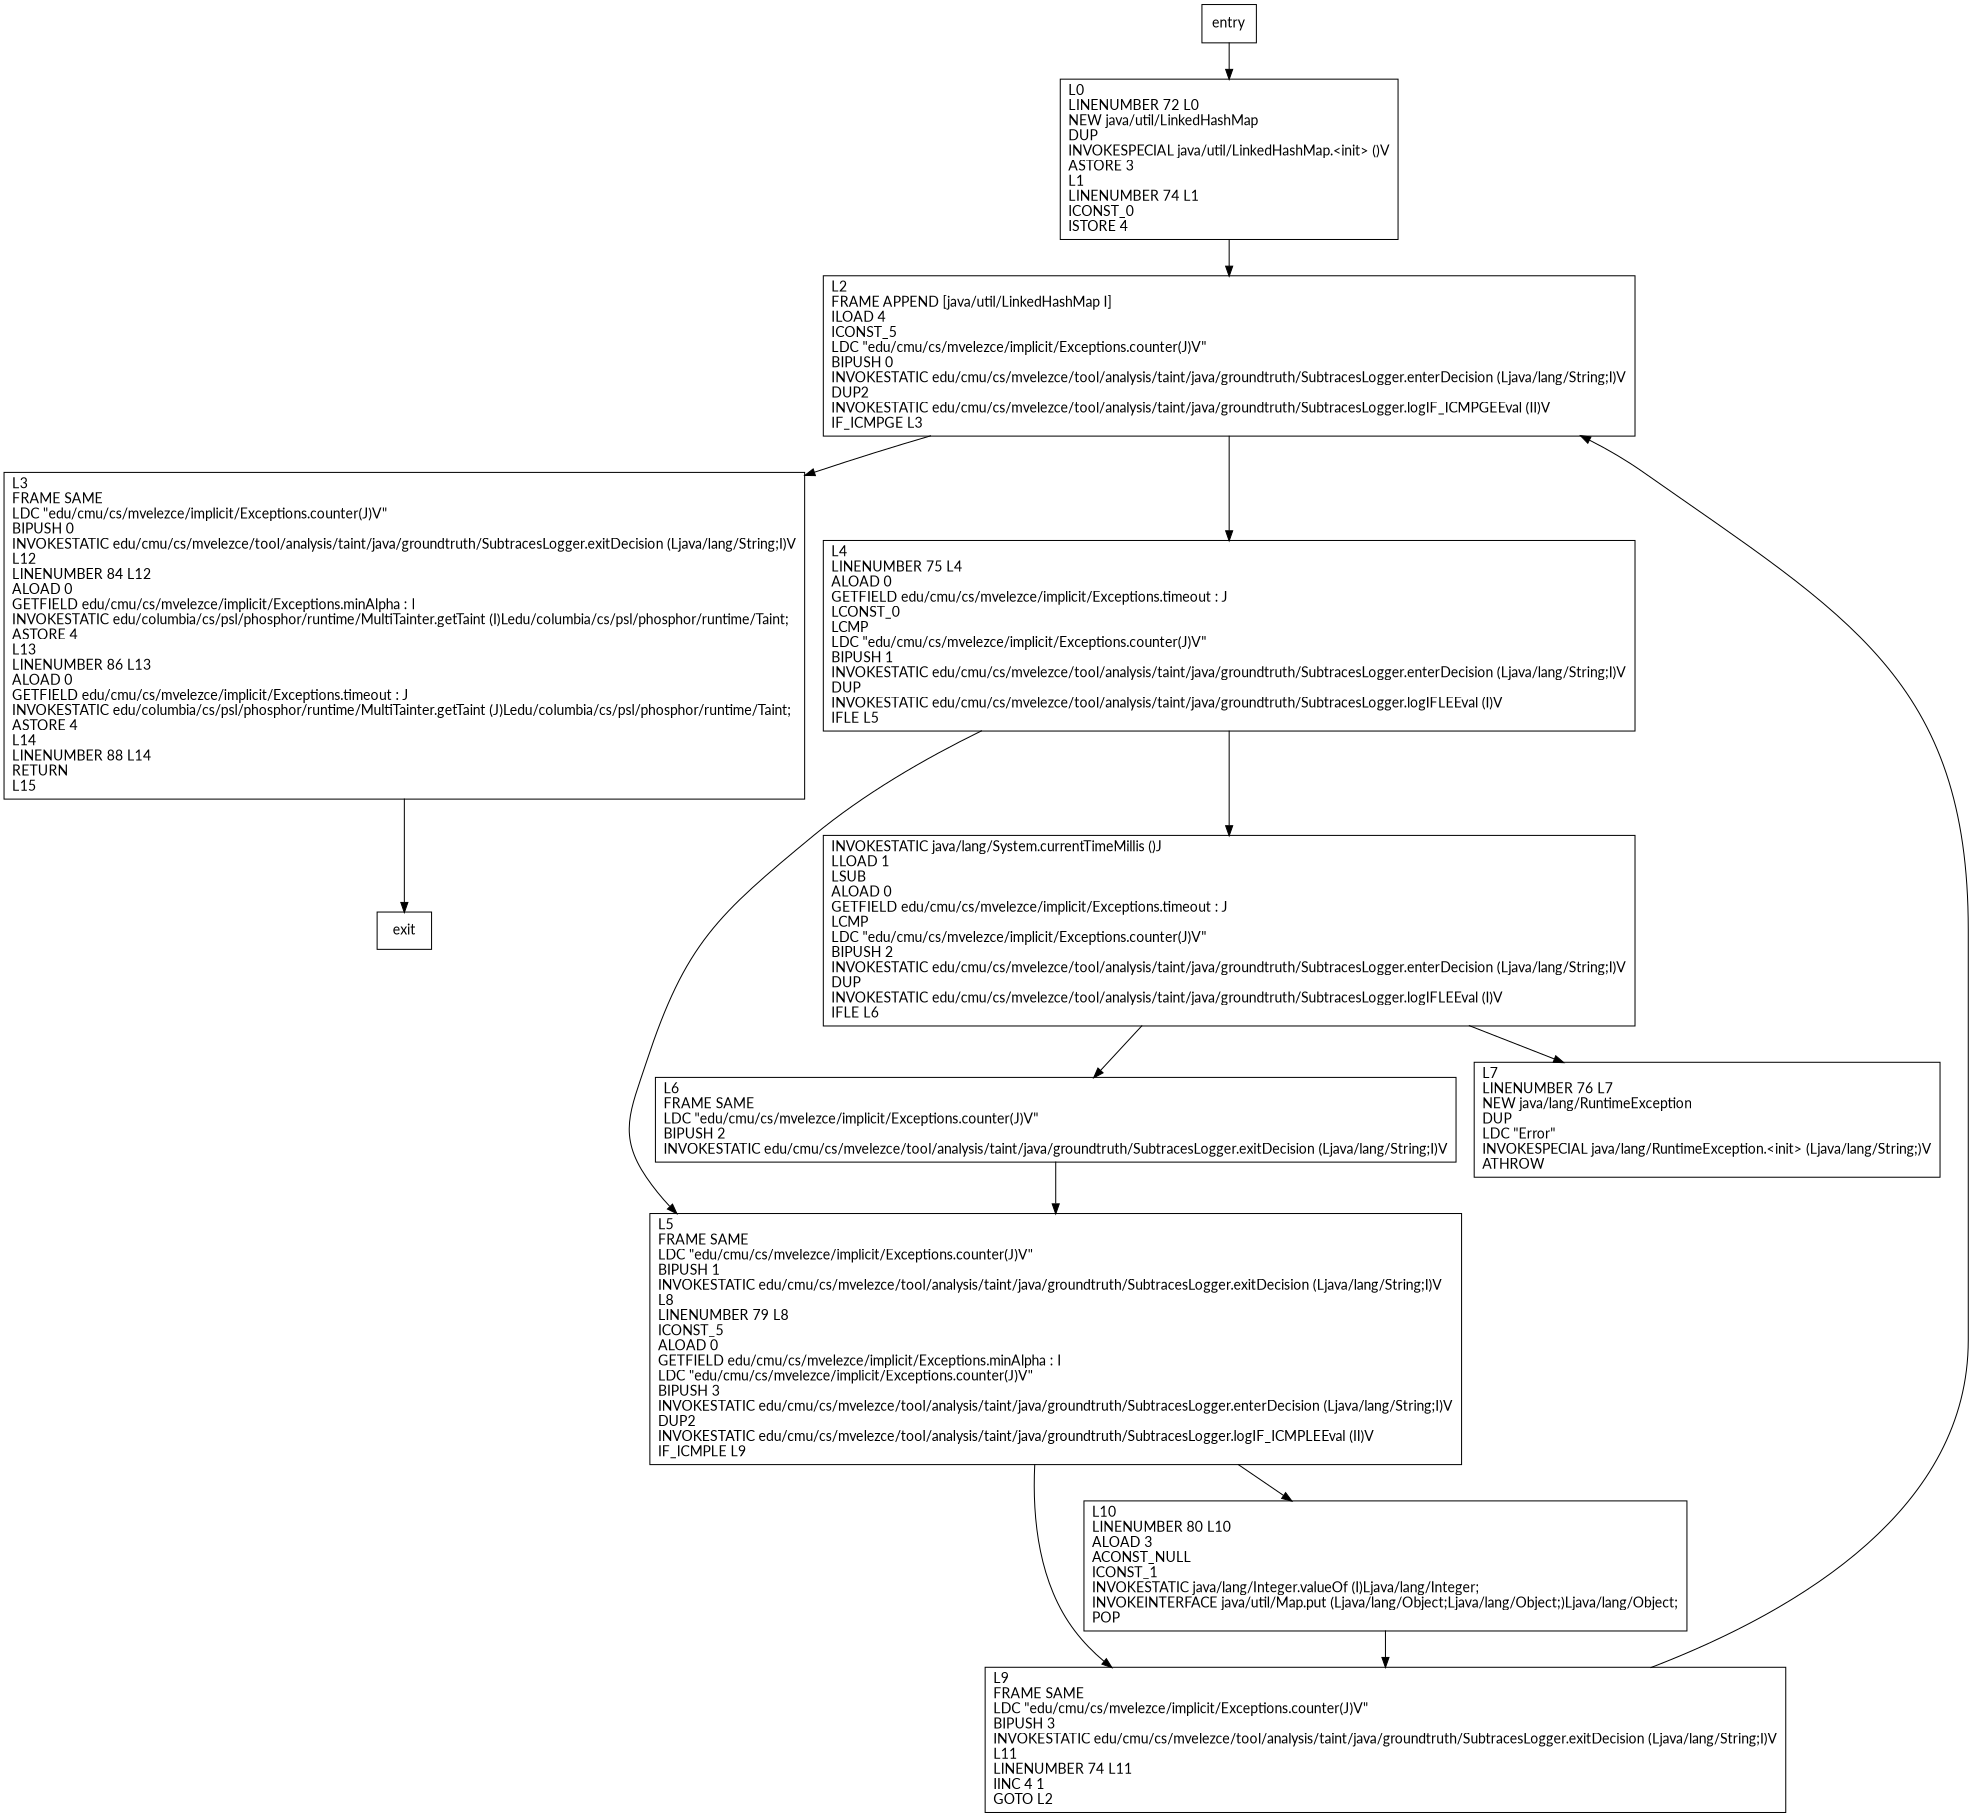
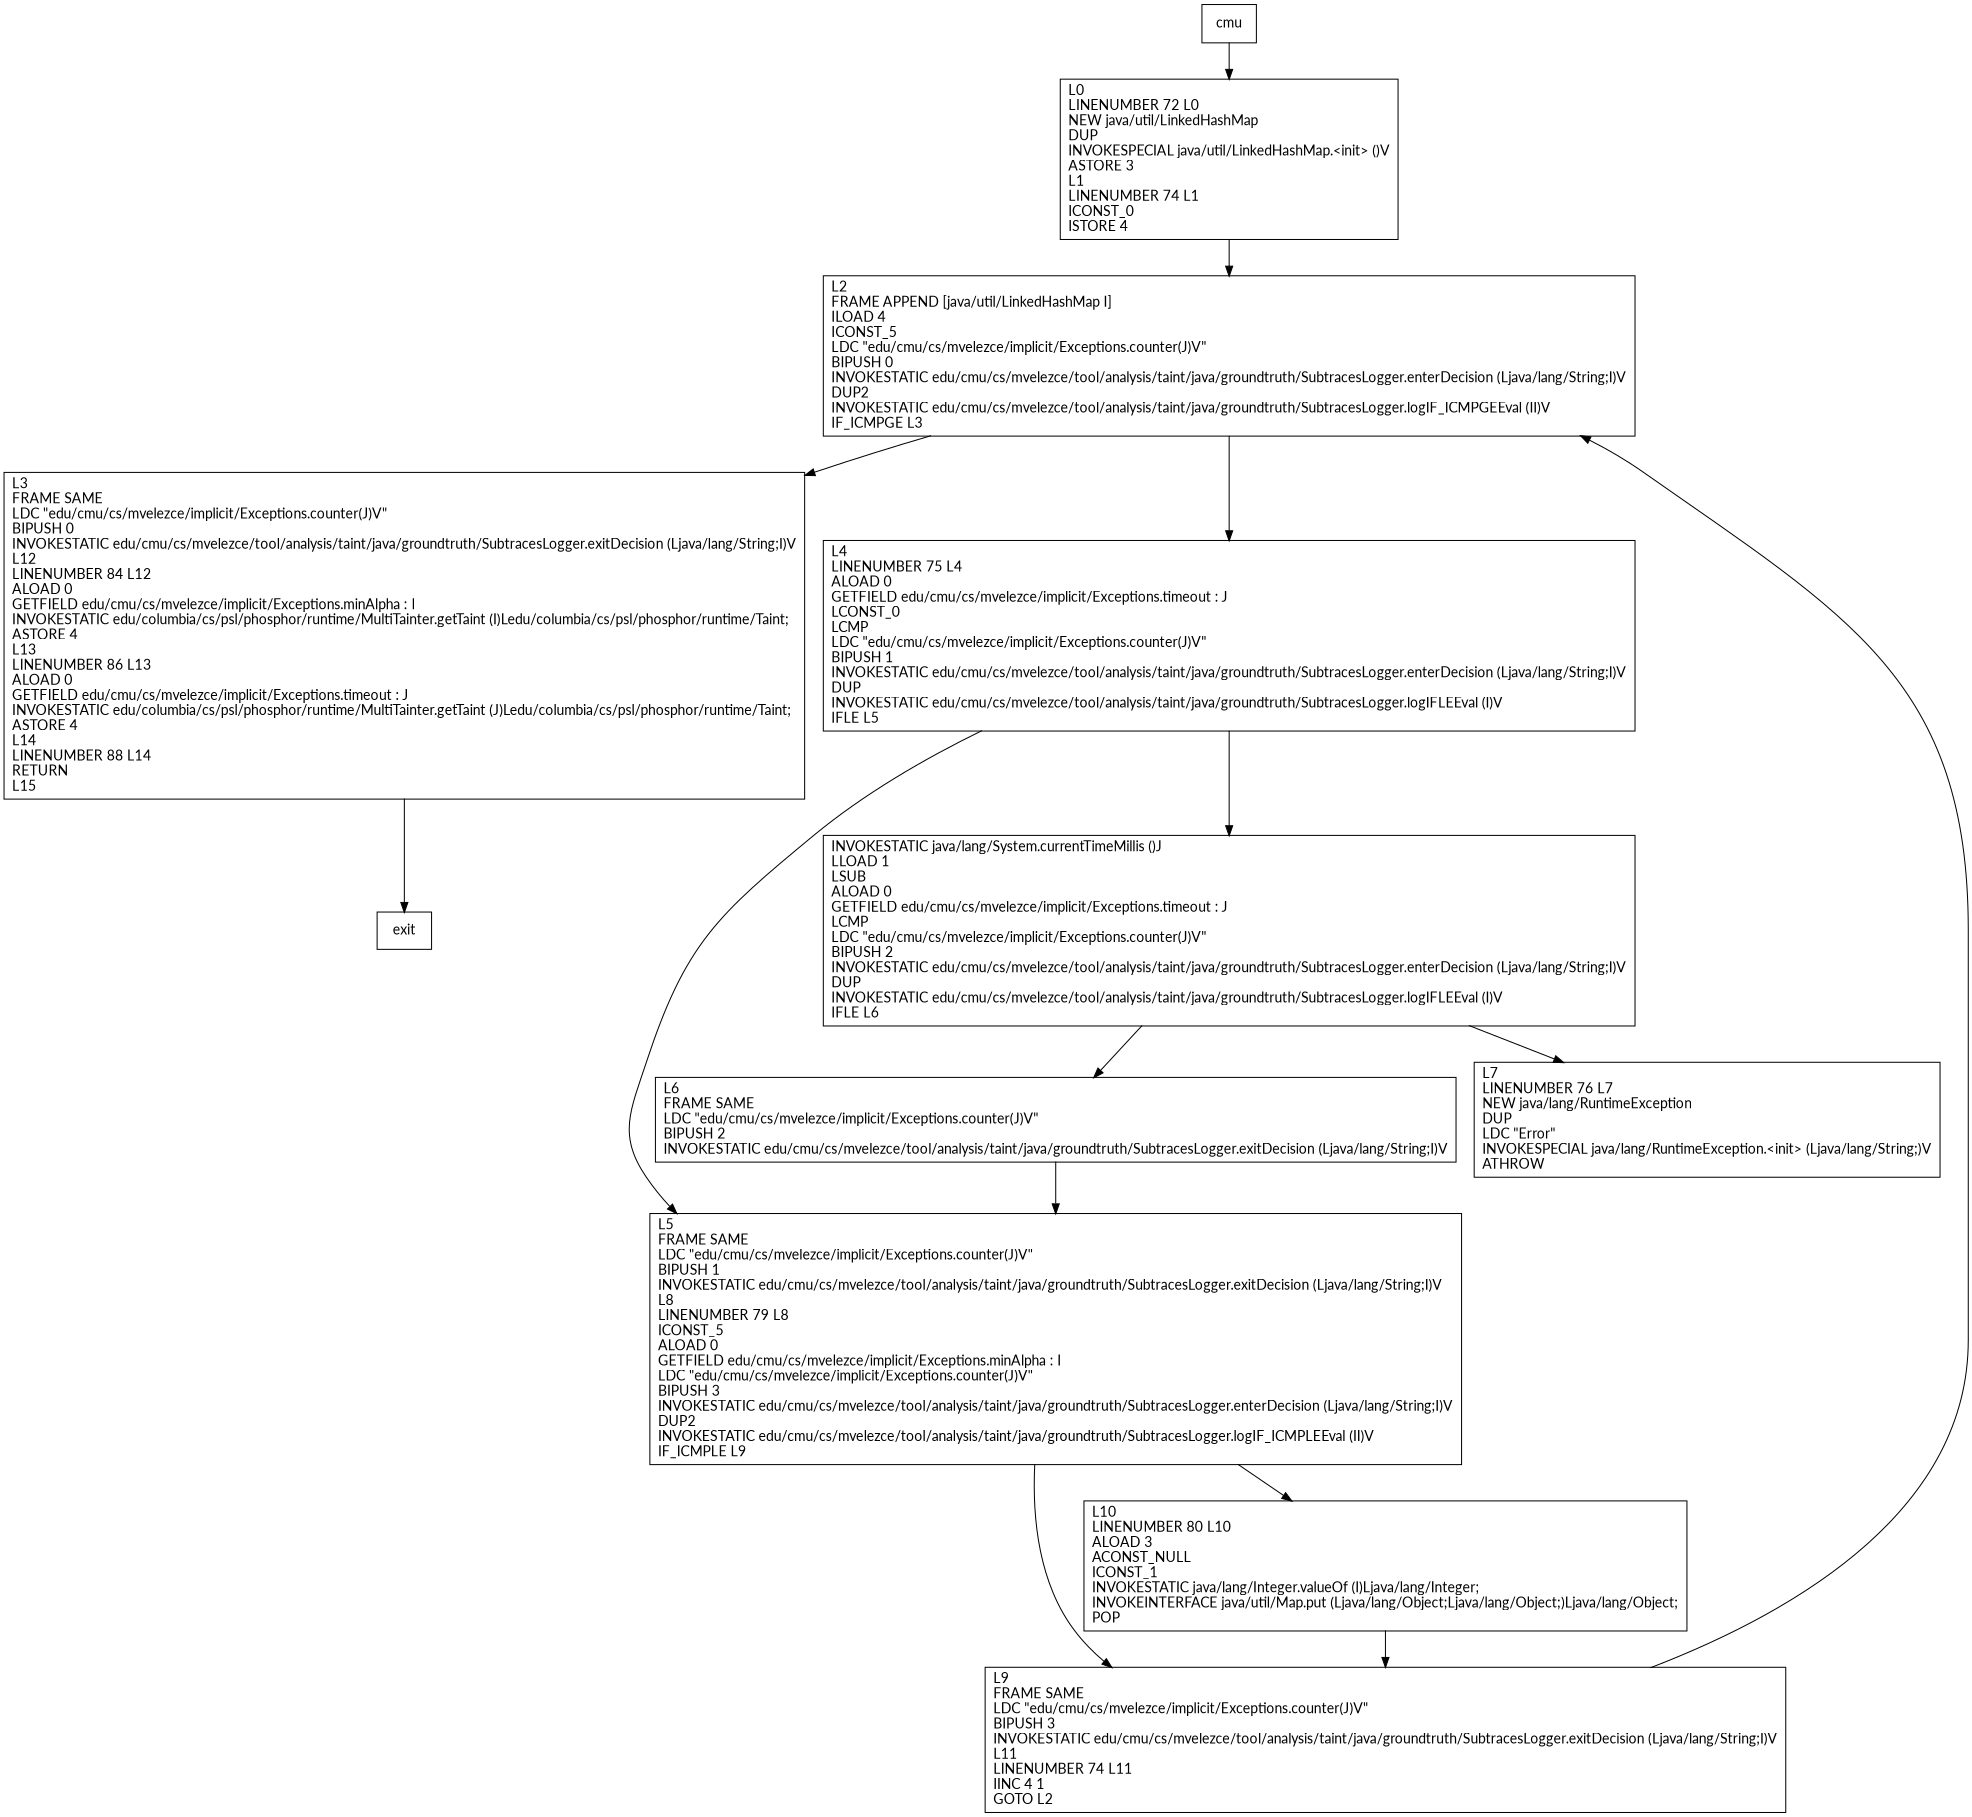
  digraph {
    fontname=Lato
    node [shape=record fontname=Lato]
    edge [fontname=Lato]
    n1 [label="L0\lLINENUMBER 72 L0\lNEW java/util/LinkedHashMap\lDUP\lINVOKESPECIAL java/util/LinkedHashMap.\<init\> ()V\lASTORE 3\lL1\lLINENUMBER 74 L1\lICONST_0\lISTORE 4\l"]
    n2 [label="L2\lFRAME APPEND [java/util/LinkedHashMap I]\lILOAD 4\lICONST_5\lLDC \"edu/cmu/cs/mvelezce/implicit/Exceptions.counter(J)V\"\lBIPUSH 0\lINVOKESTATIC edu/cmu/cs/mvelezce/tool/analysis/taint/java/groundtruth/SubtracesLogger.enterDecision (Ljava/lang/String;I)V\lDUP2\lINVOKESTATIC edu/cmu/cs/mvelezce/tool/analysis/taint/java/groundtruth/SubtracesLogger.logIF_ICMPGEEval (II)V\lIF_ICMPGE L3\l"]
    n3 [label="L9\lFRAME SAME\lLDC \"edu/cmu/cs/mvelezce/implicit/Exceptions.counter(J)V\"\lBIPUSH 3\lINVOKESTATIC edu/cmu/cs/mvelezce/tool/analysis/taint/java/groundtruth/SubtracesLogger.exitDecision (Ljava/lang/String;I)V\lL11\lLINENUMBER 74 L11\lIINC 4 1\lGOTO L2\l"]
    n4 [label="L6\lFRAME SAME\lLDC \"edu/cmu/cs/mvelezce/implicit/Exceptions.counter(J)V\"\lBIPUSH 2\lINVOKESTATIC edu/cmu/cs/mvelezce/tool/analysis/taint/java/groundtruth/SubtracesLogger.exitDecision (Ljava/lang/String;I)V\l"]
    n5 [label="L5\lFRAME SAME\lLDC \"edu/cmu/cs/mvelezce/implicit/Exceptions.counter(J)V\"\lBIPUSH 1\lINVOKESTATIC edu/cmu/cs/mvelezce/tool/analysis/taint/java/groundtruth/SubtracesLogger.exitDecision (Ljava/lang/String;I)V\lL8\lLINENUMBER 79 L8\lICONST_5\lALOAD 0\lGETFIELD edu/cmu/cs/mvelezce/implicit/Exceptions.minAlpha : I\lLDC \"edu/cmu/cs/mvelezce/implicit/Exceptions.counter(J)V\"\lBIPUSH 3\lINVOKESTATIC edu/cmu/cs/mvelezce/tool/analysis/taint/java/groundtruth/SubtracesLogger.enterDecision (Ljava/lang/String;I)V\lDUP2\lINVOKESTATIC edu/cmu/cs/mvelezce/tool/analysis/taint/java/groundtruth/SubtracesLogger.logIF_ICMPLEEval (II)V\lIF_ICMPLE L9\l"]
    n6 [label="L3\lFRAME SAME\lLDC \"edu/cmu/cs/mvelezce/implicit/Exceptions.counter(J)V\"\lBIPUSH 0\lINVOKESTATIC edu/cmu/cs/mvelezce/tool/analysis/taint/java/groundtruth/SubtracesLogger.exitDecision (Ljava/lang/String;I)V\lL12\lLINENUMBER 84 L12\lALOAD 0\lGETFIELD edu/cmu/cs/mvelezce/implicit/Exceptions.minAlpha : I\lINVOKESTATIC edu/columbia/cs/psl/phosphor/runtime/MultiTainter.getTaint (I)Ledu/columbia/cs/psl/phosphor/runtime/Taint;\lASTORE 4\lL13\lLINENUMBER 86 L13\lALOAD 0\lGETFIELD edu/cmu/cs/mvelezce/implicit/Exceptions.timeout : J\lINVOKESTATIC edu/columbia/cs/psl/phosphor/runtime/MultiTainter.getTaint (J)Ledu/columbia/cs/psl/phosphor/runtime/Taint;\lASTORE 4\lL14\lLINENUMBER 88 L14\lRETURN\lL15\l"]
    exit
    n8 [label="L4\lLINENUMBER 75 L4\lALOAD 0\lGETFIELD edu/cmu/cs/mvelezce/implicit/Exceptions.timeout : J\lLCONST_0\lLCMP\lLDC \"edu/cmu/cs/mvelezce/implicit/Exceptions.counter(J)V\"\lBIPUSH 1\lINVOKESTATIC edu/cmu/cs/mvelezce/tool/analysis/taint/java/groundtruth/SubtracesLogger.enterDecision (Ljava/lang/String;I)V\lDUP\lINVOKESTATIC edu/cmu/cs/mvelezce/tool/analysis/taint/java/groundtruth/SubtracesLogger.logIFLEEval (I)V\lIFLE L5\l"]
    n9 [label="L10\lLINENUMBER 80 L10\lALOAD 3\lACONST_NULL\lICONST_1\lINVOKESTATIC java/lang/Integer.valueOf (I)Ljava/lang/Integer;\lINVOKEINTERFACE java/util/Map.put (Ljava/lang/Object;Ljava/lang/Object;)Ljava/lang/Object;\lPOP\l"]
    n10 [label="INVOKESTATIC java/lang/System.currentTimeMillis ()J\lLLOAD 1\lLSUB\lALOAD 0\lGETFIELD edu/cmu/cs/mvelezce/implicit/Exceptions.timeout : J\lLCMP\lLDC \"edu/cmu/cs/mvelezce/implicit/Exceptions.counter(J)V\"\lBIPUSH 2\lINVOKESTATIC edu/cmu/cs/mvelezce/tool/analysis/taint/java/groundtruth/SubtracesLogger.enterDecision (Ljava/lang/String;I)V\lDUP\lINVOKESTATIC edu/cmu/cs/mvelezce/tool/analysis/taint/java/groundtruth/SubtracesLogger.logIFLEEval (I)V\lIFLE L6\l"]
    n11 [label="L7\lLINENUMBER 76 L7\lNEW java/lang/RuntimeException\lDUP\lLDC \"Error\"\lINVOKESPECIAL java/lang/RuntimeException.\<init\> (Ljava/lang/String;)V\lATHROW\l"]
-   entry
+   entry [label=cmu]
    n1 -> n2
    n2 -> n6
    n2 -> n8
    n3 -> n2
    n4 -> n5
    n5 -> n3
    n5 -> n9
    n6 -> exit
    n8 -> n5
    n8 -> n10
    n9 -> n3
    n10 -> n4
    n10 -> n11
    entry -> n1
  }
